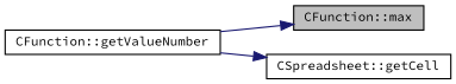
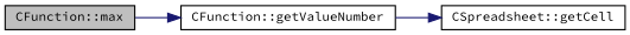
  digraph {
    fontname="Source Code Pro"
    rankdir=LR
    node [color=black fillcolor=white fontname="Source Code Pro" fontsize=10 shape=record style=filled]
    edge [color=midnightblue fontname="Source Code Pro" fontsize=10 labelfontname=Helvetica labelfontsize=10 style=solid]
    n1 [fillcolor=grey75 fontcolor=black height=0.2 label="CFunction::max" width=0.4]
    n2 [height=0.2 label="CFunction::getValueNumber" width=0.4]
    n3 [height=0.2 label="CSpreadsheet::getCell" width=0.4]
-   n2 -> n1
+   n1 -> n2
    n2 -> n3
  }
